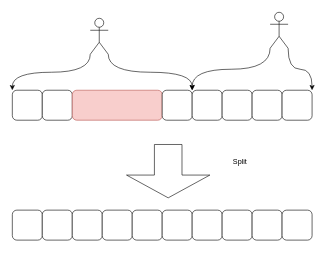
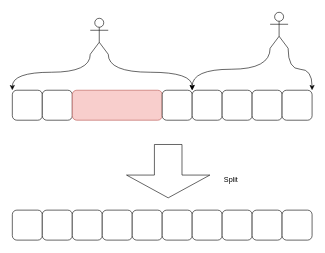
  <mxCell id="0" />
  <mxCell id="1" parent="0" />
  <mxCell id="2" value="" style="whiteSpace=wrap;html=1;rounded=1;" vertex="1" parent="1"><mxGeometry x="20" y="150" width="50" height="50" as="geometry" /></mxCell>
  <mxCell id="3" value="" style="whiteSpace=wrap;html=1;rounded=1;" vertex="1" parent="1"><mxGeometry x="70" y="150" width="50" height="50" as="geometry" /></mxCell>
  <mxCell id="4" value="" style="whiteSpace=wrap;html=1;rounded=1;fillColor=#f8cecc;strokeColor=#b85450;" vertex="1" parent="1"><mxGeometry x="120" y="150" width="150" height="50" as="geometry" /></mxCell>
  <mxCell id="5" value="" style="whiteSpace=wrap;html=1;rounded=1;" vertex="1" parent="1"><mxGeometry x="270" y="150" width="50" height="50" as="geometry" /></mxCell>
  <mxCell id="6" value="" style="whiteSpace=wrap;html=1;rounded=1;" vertex="1" parent="1"><mxGeometry x="320" y="150" width="50" height="50" as="geometry" /></mxCell>
  <mxCell id="7" value="" style="whiteSpace=wrap;html=1;rounded=1;" vertex="1" parent="1"><mxGeometry x="370" y="150" width="50" height="50" as="geometry" /></mxCell>
  <mxCell id="8" value="" style="whiteSpace=wrap;html=1;rounded=1;" vertex="1" parent="1"><mxGeometry x="420" y="150" width="50" height="50" as="geometry" /></mxCell>
  <mxCell id="9" value="" style="whiteSpace=wrap;html=1;rounded=1;" vertex="1" parent="1"><mxGeometry x="470" y="150" width="50" height="50" as="geometry" /></mxCell>
  <mxCell id="10" style="edgeStyle=orthogonalEdgeStyle;orthogonalLoop=1;jettySize=auto;html=1;exitX=0;exitY=1;exitDx=0;exitDy=0;exitPerimeter=0;entryX=0;entryY=0;entryDx=0;entryDy=0;curved=1;" edge="1" parent="1" source="12" target="2"><mxGeometry relative="1" as="geometry" /></mxCell>
  <mxCell id="11" style="edgeStyle=orthogonalEdgeStyle;curved=1;rounded=0;orthogonalLoop=1;jettySize=auto;html=1;exitX=1;exitY=1;exitDx=0;exitDy=0;exitPerimeter=0;entryX=1;entryY=0;entryDx=0;entryDy=0;" edge="1" parent="1" source="12" target="5"><mxGeometry relative="1" as="geometry" /></mxCell>
  <mxCell id="12" value="" style="shape=umlActor;verticalLabelPosition=bottom;verticalAlign=top;html=1;outlineConnect=0;rounded=1;" vertex="1" parent="1"><mxGeometry x="150" y="30" width="30" height="60" as="geometry" /></mxCell>
  <mxCell id="13" style="edgeStyle=orthogonalEdgeStyle;curved=1;rounded=0;orthogonalLoop=1;jettySize=auto;html=1;exitX=0;exitY=1;exitDx=0;exitDy=0;exitPerimeter=0;entryX=0;entryY=0;entryDx=0;entryDy=0;" edge="1" parent="1" source="15" target="6"><mxGeometry relative="1" as="geometry" /></mxCell>
  <mxCell id="14" style="edgeStyle=orthogonalEdgeStyle;curved=1;rounded=0;orthogonalLoop=1;jettySize=auto;html=1;exitX=1;exitY=1;exitDx=0;exitDy=0;exitPerimeter=0;entryX=1;entryY=0;entryDx=0;entryDy=0;" edge="1" parent="1" source="15" target="9"><mxGeometry relative="1" as="geometry"><mxPoint x="570" y="150" as="targetPoint" /></mxGeometry></mxCell>
  <mxCell id="15" value="" style="shape=umlActor;verticalLabelPosition=bottom;verticalAlign=top;html=1;outlineConnect=0;rounded=1;" vertex="1" parent="1"><mxGeometry x="450" y="20" width="30" height="60" as="geometry" /></mxCell>
  <mxCell id="16" value="" style="whiteSpace=wrap;html=1;rounded=1;" vertex="1" parent="1"><mxGeometry x="20" y="350" width="50" height="50" as="geometry" /></mxCell>
  <mxCell id="17" value="" style="whiteSpace=wrap;html=1;rounded=1;" vertex="1" parent="1"><mxGeometry x="70" y="350" width="50" height="50" as="geometry" /></mxCell>
  <mxCell id="18" value="" style="whiteSpace=wrap;html=1;rounded=1;" vertex="1" parent="1"><mxGeometry x="120" y="350" width="50" height="50" as="geometry" /></mxCell>
  <mxCell id="19" value="" style="whiteSpace=wrap;html=1;rounded=1;" vertex="1" parent="1"><mxGeometry x="170" y="350" width="50" height="50" as="geometry" /></mxCell>
  <mxCell id="20" value="" style="whiteSpace=wrap;html=1;rounded=1;" vertex="1" parent="1"><mxGeometry x="220" y="350" width="50" height="50" as="geometry" /></mxCell>
  <mxCell id="21" value="" style="whiteSpace=wrap;html=1;rounded=1;" vertex="1" parent="1"><mxGeometry x="270" y="350" width="50" height="50" as="geometry" /></mxCell>
  <mxCell id="22" value="" style="whiteSpace=wrap;html=1;rounded=1;" vertex="1" parent="1"><mxGeometry x="320" y="350" width="50" height="50" as="geometry" /></mxCell>
  <mxCell id="23" value="" style="whiteSpace=wrap;html=1;rounded=1;" vertex="1" parent="1"><mxGeometry x="370" y="350" width="50" height="50" as="geometry" /></mxCell>
  <mxCell id="24" value="" style="whiteSpace=wrap;html=1;rounded=1;" vertex="1" parent="1"><mxGeometry x="420" y="350" width="50" height="50" as="geometry" /></mxCell>
  <mxCell id="25" value="" style="whiteSpace=wrap;html=1;rounded=1;" vertex="1" parent="1"><mxGeometry x="470" y="350" width="50" height="50" as="geometry" /></mxCell>
  <mxCell id="26" value="" style="shape=flexArrow;endArrow=classic;html=1;endWidth=92;endSize=12.33;width=46;" edge="1" parent="1"><mxGeometry width="50" height="50" relative="1" as="geometry"><mxPoint x="280" y="240" as="sourcePoint" /><mxPoint x="280" y="330" as="targetPoint" /></mxGeometry></mxCell>
- <mxCell id="27" value="Split" style="text;html=1;strokeColor=none;fillColor=none;align=center;verticalAlign=middle;whiteSpace=wrap;rounded=0;" vertex="1" parent="1"><mxGeometry x="380" y="260" width="40" height="20" as="geometry" /></mxCell>
+ <mxCell id="27" value="Split" style="text;html=1;strokeColor=none;fillColor=none;align=center;verticalAlign=middle;whiteSpace=wrap;rounded=0;" vertex="1" parent="1"><mxGeometry x="365" y="290" width="40" height="20" as="geometry" /></mxCell>
